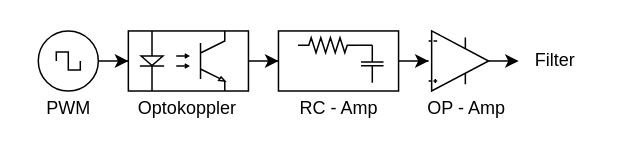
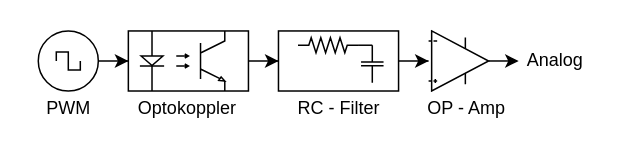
  <mxCell id="0" />
  <mxCell id="1" parent="0" />
  <mxCell id="2" value="" style="edgeStyle=orthogonalEdgeStyle;rounded=0;orthogonalLoop=1;jettySize=auto;html=1;endArrow=none;endFill=0;startArrow=classic;startFill=1;" edge="1" parent="1" source="4" target="5"><mxGeometry relative="1" as="geometry" /></mxCell>
  <mxCell id="3" value="" style="edgeStyle=orthogonalEdgeStyle;rounded=0;orthogonalLoop=1;jettySize=auto;html=1;" edge="1" parent="1" source="4" target="7"><mxGeometry relative="1" as="geometry" /></mxCell>
  <mxCell id="4" value="" style="rounded=0;whiteSpace=wrap;html=1;" vertex="1" parent="1"><mxGeometry x="185" y="20" width="80" height="40" as="geometry" /></mxCell>
  <mxCell id="5" value="" style="verticalLabelPosition=bottom;shadow=0;dashed=0;align=center;html=1;verticalAlign=top;shape=mxgraph.electrical.opto_electronics.opto-coupler;" vertex="1" parent="1"><mxGeometry x="85" y="20" width="80" height="40" as="geometry" /></mxCell>
  <mxCell id="6" style="edgeStyle=orthogonalEdgeStyle;rounded=0;orthogonalLoop=1;jettySize=auto;html=1;exitX=1;exitY=0.5;exitDx=0;exitDy=0;exitPerimeter=0;" edge="1" parent="1" source="7"><mxGeometry relative="1" as="geometry"><mxPoint x="345" y="40" as="targetPoint" /></mxGeometry></mxCell>
  <mxCell id="7" value="" style="verticalLabelPosition=bottom;shadow=0;dashed=0;align=center;html=1;verticalAlign=top;shape=mxgraph.electrical.abstract.operational_amp_1;" vertex="1" parent="1"><mxGeometry x="285" y="20" width="40" height="40" as="geometry" /></mxCell>
  <mxCell id="8" value="" style="pointerEvents=1;verticalLabelPosition=bottom;shadow=0;dashed=0;align=center;html=1;verticalAlign=top;shape=mxgraph.electrical.resistors.resistor_2;" vertex="1" parent="1"><mxGeometry x="198" y="24.5" width="40" height="10" as="geometry" /></mxCell>
  <mxCell id="9" value="" style="pointerEvents=1;verticalLabelPosition=bottom;shadow=0;dashed=0;align=center;html=1;verticalAlign=top;shape=mxgraph.electrical.capacitors.capacitor_1;rotation=90;" vertex="1" parent="1"><mxGeometry x="235" y="34.5" width="25" height="15" as="geometry" /></mxCell>
  <mxCell id="10" value="" style="edgeStyle=orthogonalEdgeStyle;rounded=0;orthogonalLoop=1;jettySize=auto;html=1;" edge="1" parent="1" source="11" target="5"><mxGeometry relative="1" as="geometry" /></mxCell>
  <mxCell id="11" value="" style="pointerEvents=1;verticalLabelPosition=bottom;shadow=0;dashed=0;align=center;html=1;verticalAlign=top;shape=mxgraph.electrical.signal_sources.source;aspect=fixed;points=[[0.5,0,0],[1,0.5,0],[0.5,1,0],[0,0.5,0]];elSignalType=square;" vertex="1" parent="1"><mxGeometry x="25" y="20" width="40" height="40" as="geometry" /></mxCell>
  <mxCell id="12" style="edgeStyle=orthogonalEdgeStyle;rounded=0;orthogonalLoop=1;jettySize=auto;html=1;exitX=0;exitY=0.5;exitDx=0;exitDy=0;exitPerimeter=0;endArrow=none;endFill=0;" edge="1" parent="1"><mxGeometry relative="1" as="geometry"><mxPoint x="247.5" y="29.5" as="sourcePoint" /><mxPoint x="238" y="30" as="targetPoint" /></mxGeometry></mxCell>
  <mxCell id="13" value="PWM" style="text;html=1;align=center;verticalAlign=middle;resizable=0;points=[];autosize=1;strokeColor=none;fillColor=none;" vertex="1" parent="1"><mxGeometry x="20" y="57" width="50" height="30" as="geometry" /></mxCell>
- <mxCell id="14" value="Filter" style="text;html=1;align=center;verticalAlign=middle;resizable=0;points=[];autosize=1;strokeColor=none;fillColor=none;" vertex="1" parent="1"><mxGeometry x="339" y="25" width="60" height="30" as="geometry" /></mxCell>
+ <mxCell id="14" value="Analog" style="text;html=1;align=center;verticalAlign=middle;resizable=0;points=[];autosize=1;strokeColor=none;fillColor=none;" vertex="1" parent="1"><mxGeometry x="339" y="25" width="60" height="30" as="geometry" /></mxCell>
  <mxCell id="15" value="Optokoppler" style="text;html=1;align=center;verticalAlign=middle;resizable=0;points=[];autosize=1;strokeColor=none;fillColor=none;" vertex="1" parent="1"><mxGeometry x="79" y="57" width="90" height="30" as="geometry" /></mxCell>
- <mxCell id="16" value="RC - Amp" style="text;html=1;align=center;verticalAlign=middle;resizable=0;points=[];autosize=1;strokeColor=none;fillColor=none;" vertex="1" parent="1"><mxGeometry x="185" y="57" width="80" height="30" as="geometry" /></mxCell>
+ <mxCell id="16" value="RC - Filter" style="text;html=1;align=center;verticalAlign=middle;resizable=0;points=[];autosize=1;strokeColor=none;fillColor=none;" vertex="1" parent="1"><mxGeometry x="185" y="57" width="80" height="30" as="geometry" /></mxCell>
  <mxCell id="17" value="OP - Amp" style="text;html=1;align=center;verticalAlign=middle;resizable=0;points=[];autosize=1;strokeColor=none;fillColor=none;" vertex="1" parent="1"><mxGeometry x="270" y="57" width="80" height="30" as="geometry" /></mxCell>
